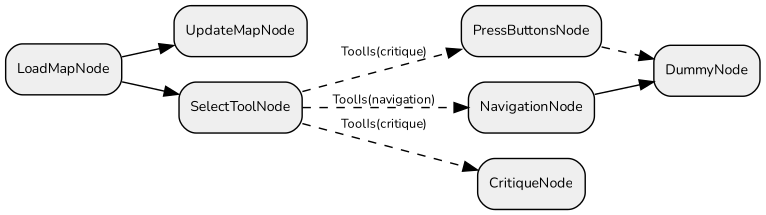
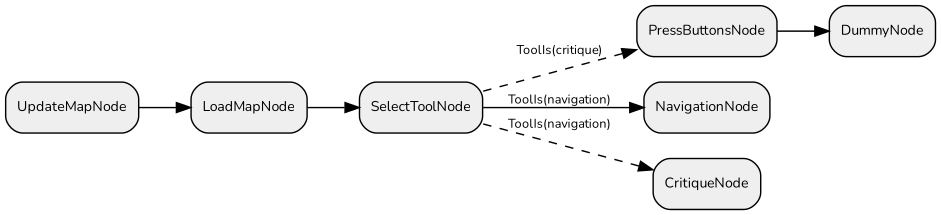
  digraph {
    compound=true
    fontname=Nunito
    rankdir=LR
    node [fillcolor="#EFEFEF" fontname=Nunito fontsize=10 shape=box style="rounded,filled"]
    edge [fontname=Nunito fontsize=9 style=solid]
    n1 [label=UpdateMapNode]
    n2 [label=SelectToolNode]
    n3 [label=PressButtonsNode]
    n4 [label=NavigationNode]
    n5 [label=CritiqueNode]
    n6 [label=DummyNode]
    n7 [label=LoadMapNode]
    n2 -> n3 [label="ToolIs(critique)" style=dashed]
-   n2 -> n4 [label="ToolIs(navigation)" style=dashed]
-   n2 -> n5 [label="ToolIs(critique)" style=dashed]
-   n3 -> n6 [style=dashed]
-   n4 -> n6
-   n7 -> n1
+   n2 -> n4 [label="ToolIs(navigation)"]
+   n2 -> n5 [label="ToolIs(navigation)" style=dashed]
+   n3 -> n6
+   n1 -> n7
    n7 -> n2
  }
